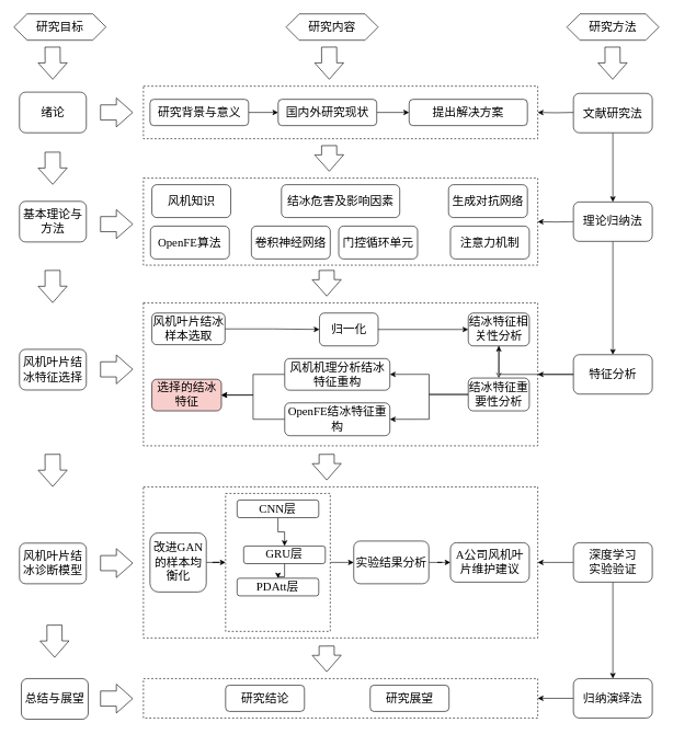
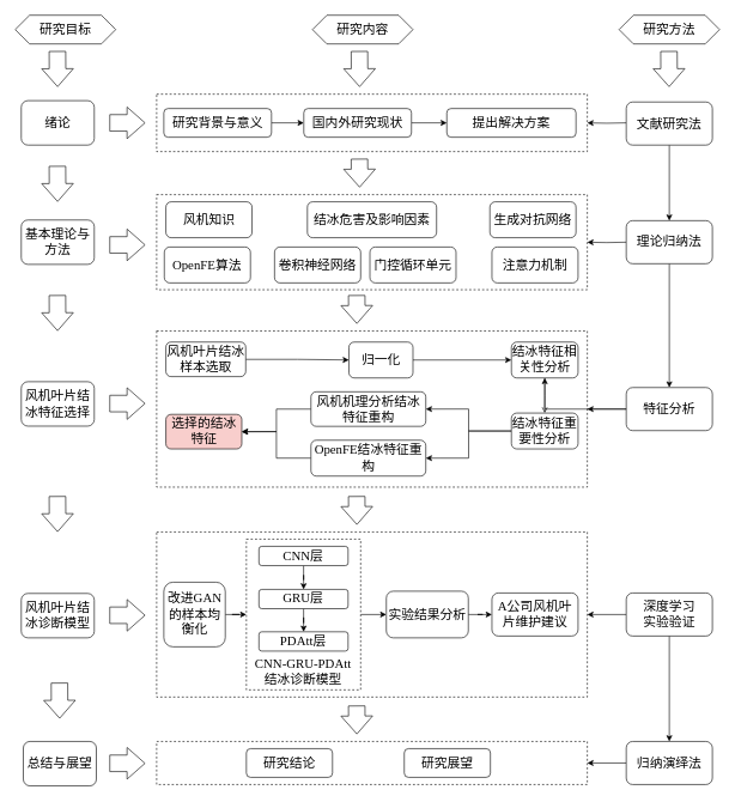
  <mxCell id="0" />
  <mxCell id="1" parent="0" />
  <mxCell id="2" value="" style="rounded=0;whiteSpace=wrap;html=1;dashed=1;" parent="1" vertex="1"><mxGeometry x="217.75" y="460" width="600" height="217.5" as="geometry" /></mxCell>
  <mxCell id="3" value="" style="rounded=0;whiteSpace=wrap;html=1;dashed=1;" parent="1" vertex="1"><mxGeometry x="217.75" y="740" width="600" height="230" as="geometry" /></mxCell>
  <mxCell id="4" style="edgeStyle=orthogonalEdgeStyle;rounded=0;orthogonalLoop=1;jettySize=auto;html=1;exitX=1;exitY=0.5;exitDx=0;exitDy=0;entryX=0;entryY=0.5;entryDx=0;entryDy=0;" parent="1" source="5" target="23" edge="1"><mxGeometry relative="1" as="geometry" /></mxCell>
  <mxCell id="5" value="" style="rounded=0;whiteSpace=wrap;html=1;dashed=1;" parent="1" vertex="1"><mxGeometry x="342.75" y="750" width="159.25" height="210" as="geometry" /></mxCell>
  <mxCell id="6" value="" style="rounded=0;whiteSpace=wrap;html=1;dashed=1;" parent="1" vertex="1"><mxGeometry x="217.75" y="1031.87" width="600" height="60" as="geometry" /></mxCell>
  <mxCell id="7" value="" style="rounded=0;whiteSpace=wrap;html=1;dashed=1;" parent="1" vertex="1"><mxGeometry x="217.75" y="270" width="600" height="132.5" as="geometry" /></mxCell>
  <mxCell id="8" value="" style="rounded=0;whiteSpace=wrap;html=1;dashed=1;" parent="1" vertex="1"><mxGeometry x="217.75" y="130" width="600" height="80" as="geometry" /></mxCell>
  <mxCell id="9" value="&lt;font face=&quot;SimSun&quot; style=&quot;font-size: 18px;&quot;&gt;研究目标&lt;/font&gt;" style="shape=hexagon;perimeter=hexagonPerimeter2;whiteSpace=wrap;html=1;fixedSize=1;" parent="1" vertex="1"><mxGeometry x="20.76" y="20" width="140" height="40" as="geometry" /></mxCell>
  <mxCell id="10" style="edgeStyle=orthogonalEdgeStyle;rounded=0;orthogonalLoop=1;jettySize=auto;html=1;entryX=0;entryY=0.5;entryDx=0;entryDy=0;" parent="1" source="11" target="14" edge="1"><mxGeometry relative="1" as="geometry" /></mxCell>
  <mxCell id="11" value="&lt;font face=&quot;SimSun&quot; style=&quot;font-size: 18px;&quot;&gt;研究背景与意义&lt;/font&gt;" style="rounded=1;whiteSpace=wrap;html=1;" parent="1" vertex="1"><mxGeometry x="227.75" y="150" width="150" height="40" as="geometry" /></mxCell>
  <mxCell id="12" value="&lt;span style=&quot;font-size: 18px;&quot;&gt;&lt;font face=&quot;SimSun&quot;&gt;提出解决方案&lt;/font&gt;&lt;/span&gt;" style="rounded=1;whiteSpace=wrap;html=1;" parent="1" vertex="1"><mxGeometry x="622" y="150" width="180" height="40" as="geometry" /></mxCell>
  <mxCell id="13" style="edgeStyle=orthogonalEdgeStyle;rounded=0;orthogonalLoop=1;jettySize=auto;html=1;" parent="1" source="14" target="12" edge="1"><mxGeometry relative="1" as="geometry" /></mxCell>
  <mxCell id="14" value="&lt;font face=&quot;SimSun&quot; style=&quot;font-size: 18px;&quot;&gt;国内外研究现状&lt;/font&gt;" style="rounded=1;whiteSpace=wrap;html=1;" parent="1" vertex="1"><mxGeometry x="422.75" y="150" width="150" height="40" as="geometry" /></mxCell>
  <mxCell id="15" value="&lt;font face=&quot;Times New Roman&quot; style=&quot;font-size: 18px;&quot;&gt;OpenFE&lt;/font&gt;&lt;font face=&quot;SimSun&quot; style=&quot;font-size: 18px;&quot;&gt;算法&lt;/font&gt;" style="rounded=1;whiteSpace=wrap;html=1;" parent="1" vertex="1"><mxGeometry x="228.45" y="343" width="120" height="50" as="geometry" /></mxCell>
  <mxCell id="16" value="&lt;span style=&quot;font-size: 18px;&quot;&gt;&lt;font face=&quot;SimSun&quot;&gt;卷积神经网络&lt;/font&gt;&lt;/span&gt;" style="rounded=1;whiteSpace=wrap;html=1;" parent="1" vertex="1"><mxGeometry x="382" y="343" width="120" height="50" as="geometry" /></mxCell>
  <mxCell id="17" value="&lt;span style=&quot;font-size: 18px;&quot;&gt;&lt;font face=&quot;SimSun&quot;&gt;门控循环单元&lt;/font&gt;&lt;/span&gt;" style="rounded=1;whiteSpace=wrap;html=1;" parent="1" vertex="1"><mxGeometry x="514.87" y="343" width="120" height="50" as="geometry" /></mxCell>
  <mxCell id="18" value="&lt;span style=&quot;font-size: 18px;&quot;&gt;&lt;font face=&quot;SimSun&quot;&gt;注意力机制&lt;/font&gt;&lt;/span&gt;" style="rounded=1;whiteSpace=wrap;html=1;" parent="1" vertex="1"><mxGeometry x="684.87" y="343" width="120" height="50" as="geometry" /></mxCell>
  <mxCell id="19" style="edgeStyle=orthogonalEdgeStyle;rounded=0;orthogonalLoop=1;jettySize=auto;html=1;entryX=1;entryY=0.5;entryDx=0;entryDy=0;" parent="1" source="20" target="44" edge="1"><mxGeometry relative="1" as="geometry" /></mxCell>
  <mxCell id="20" value="&lt;span style=&quot;font-size: 18px;&quot;&gt;&lt;font face=&quot;Times New Roman&quot;&gt;OpenFE&lt;/font&gt;&lt;font face=&quot;SimSun&quot;&gt;结冰特征重构&lt;/font&gt;&lt;/span&gt;" style="rounded=1;whiteSpace=wrap;html=1;" parent="1" vertex="1"><mxGeometry x="432.75" y="612.12" width="160" height="50" as="geometry" /></mxCell>
  <mxCell id="21" value="&lt;font face=&quot;SimSun&quot; style=&quot;font-size: 18px;&quot;&gt;风机叶片结冰诊断模型&lt;/font&gt;" style="rounded=1;whiteSpace=wrap;html=1;" parent="1" vertex="1"><mxGeometry x="29.13" y="825.63" width="101.75" height="61.87" as="geometry" /></mxCell>
  <mxCell id="22" style="edgeStyle=orthogonalEdgeStyle;rounded=0;orthogonalLoop=1;jettySize=auto;html=1;entryX=0;entryY=0.5;entryDx=0;entryDy=0;" parent="1" source="23" target="29" edge="1"><mxGeometry relative="1" as="geometry" /></mxCell>
  <mxCell id="23" value="&lt;span style=&quot;font-size: 18px;&quot;&gt;&lt;font face=&quot;SimSun&quot;&gt;实验结果分析&lt;/font&gt;&lt;/span&gt;" style="rounded=1;whiteSpace=wrap;html=1;" parent="1" vertex="1"><mxGeometry x="537.75" y="822.5" width="114.25" height="65" as="geometry" /></mxCell>
  <mxCell id="24" value="&lt;span style=&quot;font-size: 18px;&quot;&gt;&lt;font face=&quot;宋体&quot;&gt;研究结论&lt;/font&gt;&lt;/span&gt;" style="rounded=1;whiteSpace=wrap;html=1;" parent="1" vertex="1"><mxGeometry x="342.75" y="1041.87" width="120" height="40" as="geometry" /></mxCell>
  <mxCell id="25" value="&lt;span style=&quot;font-size: 18px;&quot;&gt;&lt;font face=&quot;SimSun&quot;&gt;研究展望&lt;/font&gt;&lt;/span&gt;" style="rounded=1;whiteSpace=wrap;html=1;" parent="1" vertex="1"><mxGeometry x="562.75" y="1041.87" width="120" height="40" as="geometry" /></mxCell>
  <mxCell id="26" style="edgeStyle=orthogonalEdgeStyle;rounded=0;orthogonalLoop=1;jettySize=auto;html=1;entryX=1;entryY=0.5;entryDx=0;entryDy=0;" parent="1" source="27" target="44" edge="1"><mxGeometry relative="1" as="geometry" /></mxCell>
  <mxCell id="27" value="&lt;span style=&quot;font-size: 18px;&quot;&gt;&lt;font face=&quot;SimSun&quot;&gt;风机机理分析结冰特征重构&lt;/font&gt;&lt;/span&gt;" style="rounded=1;whiteSpace=wrap;html=1;" parent="1" vertex="1"><mxGeometry x="432.75" y="544.68" width="160" height="48.13" as="geometry" /></mxCell>
+ <mxCell id="28" value="&lt;span style=&quot;font-size: 18px;&quot;&gt;&lt;font face=&quot;Times New Roman&quot;&gt;CNN-GRU-PDAtt&lt;/font&gt;&lt;font face=&quot;SimSun&quot;&gt;结冰诊断模型&lt;/font&gt;&lt;/span&gt;" style="rounded=1;whiteSpace=wrap;html=1;opacity=0;" parent="1" vertex="1"><mxGeometry x="348.45" y="915" width="147.85" height="40" as="geometry" /></mxCell>
  <mxCell id="29" value="&lt;span style=&quot;font-size: 18px;&quot;&gt;&lt;font face=&quot;SimSun&quot;&gt;A公司风机叶片维护建议&lt;/font&gt;&lt;/span&gt;" style="rounded=1;whiteSpace=wrap;html=1;" parent="1" vertex="1"><mxGeometry x="684.87" y="825" width="120" height="60" as="geometry" /></mxCell>
  <mxCell id="30" value="&lt;span style=&quot;font-size: 18px;&quot;&gt;&lt;font face=&quot;SimSun&quot;&gt;风机叶片结冰特征选择&lt;/font&gt;&lt;/span&gt;" style="rounded=1;whiteSpace=wrap;html=1;" parent="1" vertex="1"><mxGeometry x="29.13" y="530.63" width="101.75" height="61.87" as="geometry" /></mxCell>
  <mxCell id="31" value="&lt;span style=&quot;font-size: 18px;&quot;&gt;&lt;font face=&quot;SimSun&quot;&gt;基本理论与方法&lt;/font&gt;&lt;/span&gt;" style="rounded=1;whiteSpace=wrap;html=1;" parent="1" vertex="1"><mxGeometry x="29.13" y="305.32" width="101.75" height="61.87" as="geometry" /></mxCell>
  <mxCell id="32" value="&lt;span style=&quot;font-size: 18px;&quot;&gt;&lt;font face=&quot;SimSun&quot;&gt;绪论&lt;/font&gt;&lt;/span&gt;" style="rounded=1;whiteSpace=wrap;html=1;" parent="1" vertex="1"><mxGeometry x="29.13" y="139.07" width="101.75" height="61.87" as="geometry" /></mxCell>
  <mxCell id="33" value="&lt;span style=&quot;font-size: 18px;&quot;&gt;&lt;font face=&quot;SimSun&quot;&gt;总结与展望&lt;/font&gt;&lt;/span&gt;" style="rounded=1;whiteSpace=wrap;html=1;" parent="1" vertex="1"><mxGeometry x="32" y="1031.87" width="101.75" height="61.87" as="geometry" /></mxCell>
  <mxCell id="34" value="" style="shape=flexArrow;endArrow=classic;html=1;rounded=0;width=23;endSize=7.98;" parent="1" edge="1"><mxGeometry width="50" height="50" relative="1" as="geometry"><mxPoint x="79.53" y="230" as="sourcePoint" /><mxPoint x="79.78" y="280" as="targetPoint" /></mxGeometry></mxCell>
  <mxCell id="35" value="" style="shape=flexArrow;endArrow=classic;html=1;rounded=0;width=23;endSize=7.98;" parent="1" edge="1"><mxGeometry width="50" height="50" relative="1" as="geometry"><mxPoint x="79.51" y="410" as="sourcePoint" /><mxPoint x="79.76" y="460" as="targetPoint" /></mxGeometry></mxCell>
  <mxCell id="36" value="" style="shape=flexArrow;endArrow=classic;html=1;rounded=0;width=23;endSize=7.98;" parent="1" edge="1"><mxGeometry width="50" height="50" relative="1" as="geometry"><mxPoint x="79.53" y="690" as="sourcePoint" /><mxPoint x="79.78" y="740" as="targetPoint" /></mxGeometry></mxCell>
  <mxCell id="37" value="" style="shape=flexArrow;endArrow=classic;html=1;rounded=0;width=23;endSize=7.98;" parent="1" edge="1"><mxGeometry width="50" height="50" relative="1" as="geometry"><mxPoint x="82.38" y="950" as="sourcePoint" /><mxPoint x="82.63" y="1000" as="targetPoint" /></mxGeometry></mxCell>
  <mxCell id="38" value="" style="shape=flexArrow;endArrow=classic;html=1;rounded=0;width=23;endSize=7.98;" parent="1" edge="1"><mxGeometry width="50" height="50" relative="1" as="geometry"><mxPoint x="152" y="170" as="sourcePoint" /><mxPoint x="202" y="170" as="targetPoint" /></mxGeometry></mxCell>
  <mxCell id="39" value="" style="shape=flexArrow;endArrow=classic;html=1;rounded=0;width=23;endSize=7.98;" parent="1" edge="1"><mxGeometry width="50" height="50" relative="1" as="geometry"><mxPoint x="152" y="340" as="sourcePoint" /><mxPoint x="202" y="340" as="targetPoint" /></mxGeometry></mxCell>
  <mxCell id="40" value="" style="shape=flexArrow;endArrow=classic;html=1;rounded=0;width=23;endSize=7.98;" parent="1" edge="1"><mxGeometry width="50" height="50" relative="1" as="geometry"><mxPoint x="152" y="561.09" as="sourcePoint" /><mxPoint x="202" y="561.09" as="targetPoint" /></mxGeometry></mxCell>
  <mxCell id="41" value="" style="shape=flexArrow;endArrow=classic;html=1;rounded=0;width=23;endSize=7.98;" parent="1" edge="1"><mxGeometry width="50" height="50" relative="1" as="geometry"><mxPoint x="152" y="856.07" as="sourcePoint" /><mxPoint x="202" y="856.07" as="targetPoint" /></mxGeometry></mxCell>
  <mxCell id="42" value="" style="shape=flexArrow;endArrow=classic;html=1;rounded=0;width=23;endSize=7.98;" parent="1" edge="1"><mxGeometry width="50" height="50" relative="1" as="geometry"><mxPoint x="152" y="1062.31" as="sourcePoint" /><mxPoint x="202" y="1062.31" as="targetPoint" /></mxGeometry></mxCell>
  <mxCell id="43" value="&lt;font face=&quot;SimSun&quot;&gt;&lt;span style=&quot;font-size: 18px;&quot;&gt;结冰危害及影响因素&lt;/span&gt;&lt;/font&gt;" style="rounded=1;whiteSpace=wrap;html=1;" parent="1" vertex="1"><mxGeometry x="427.75" y="280" width="180" height="50" as="geometry" /></mxCell>
  <mxCell id="44" value="&lt;span style=&quot;font-size: 18px;&quot;&gt;&lt;font face=&quot;SimSun&quot;&gt;选择的结冰特征&lt;/font&gt;&lt;/span&gt;" style="rounded=1;whiteSpace=wrap;html=1;fillColor=#f8cecc;" parent="1" vertex="1"><mxGeometry x="230.62" y="576.18" width="105.75" height="48.13" as="geometry" /></mxCell>
  <mxCell id="45" value="&lt;span style=&quot;font-size: 18px;&quot;&gt;&lt;font face=&quot;SimSun&quot;&gt;生成对抗网络&lt;/font&gt;&lt;/span&gt;" style="rounded=1;whiteSpace=wrap;html=1;" parent="1" vertex="1"><mxGeometry x="682" y="280" width="120" height="50" as="geometry" /></mxCell>
  <mxCell id="46" value="" style="shape=flexArrow;endArrow=classic;html=1;rounded=0;width=23;endSize=7.98;" parent="1" edge="1"><mxGeometry width="50" height="50" relative="1" as="geometry"><mxPoint x="79.53" y="70" as="sourcePoint" /><mxPoint x="79.78" y="120" as="targetPoint" /></mxGeometry></mxCell>
  <mxCell id="47" value="" style="shape=flexArrow;endArrow=classic;html=1;rounded=0;width=23;endSize=7.98;" parent="1" edge="1"><mxGeometry width="50" height="50" relative="1" as="geometry"><mxPoint x="500.28" y="70" as="sourcePoint" /><mxPoint x="500.53" y="120" as="targetPoint" /></mxGeometry></mxCell>
  <mxCell id="48" value="" style="shape=flexArrow;endArrow=classic;html=1;rounded=0;width=23;endSize=7.98;" parent="1" edge="1"><mxGeometry width="50" height="50" relative="1" as="geometry"><mxPoint x="500.28" y="220" as="sourcePoint" /><mxPoint x="500.53" y="260" as="targetPoint" /></mxGeometry></mxCell>
  <mxCell id="49" value="" style="shape=flexArrow;endArrow=classic;html=1;rounded=0;width=23;endSize=7.98;" parent="1" edge="1"><mxGeometry width="50" height="50" relative="1" as="geometry"><mxPoint x="496.52" y="410" as="sourcePoint" /><mxPoint x="496.77" y="450" as="targetPoint" /></mxGeometry></mxCell>
  <mxCell id="50" value="" style="shape=flexArrow;endArrow=classic;html=1;rounded=0;width=23;endSize=7.98;" parent="1" edge="1"><mxGeometry width="50" height="50" relative="1" as="geometry"><mxPoint x="496.52" y="690" as="sourcePoint" /><mxPoint x="496.77" y="730" as="targetPoint" /></mxGeometry></mxCell>
  <mxCell id="51" value="" style="shape=flexArrow;endArrow=classic;html=1;rounded=0;width=23;endSize=7.98;" parent="1" edge="1"><mxGeometry width="50" height="50" relative="1" as="geometry"><mxPoint x="496.52" y="981.87" as="sourcePoint" /><mxPoint x="496.77" y="1021.87" as="targetPoint" /></mxGeometry></mxCell>
  <mxCell id="52" value="&lt;span style=&quot;font-size: 18px;&quot;&gt;&lt;font face=&quot;Times New Roman&quot;&gt;PDAtt&lt;/font&gt;&lt;font face=&quot;SimSun&quot;&gt;层&lt;/font&gt;&lt;/span&gt;" style="rounded=1;whiteSpace=wrap;html=1;" parent="1" vertex="1"><mxGeometry x="360.25" y="879.07" width="124.25" height="26.87" as="geometry" /></mxCell>
  <mxCell id="53" style="edgeStyle=orthogonalEdgeStyle;rounded=0;orthogonalLoop=1;jettySize=auto;html=1;" parent="1" source="54" target="52" edge="1"><mxGeometry relative="1" as="geometry" /></mxCell>
- <mxCell id="54" value="&lt;span style=&quot;font-size: 18px;&quot;&gt;&lt;font face=&quot;Times New Roman&quot;&gt;GRU&lt;/font&gt;&lt;font face=&quot;SimSun&quot;&gt;层&lt;/font&gt;&lt;/span&gt;" style="rounded=1;whiteSpace=wrap;html=1;" parent="1" vertex="1"><mxGeometry x="370.25" y="830" width="124.25" height="26.87" as="geometry" /></mxCell>
+ <mxCell id="54" value="&lt;span style=&quot;font-size: 18px;&quot;&gt;&lt;font face=&quot;Times New Roman&quot;&gt;GRU&lt;/font&gt;&lt;font face=&quot;SimSun&quot;&gt;层&lt;/font&gt;&lt;/span&gt;" style="rounded=1;whiteSpace=wrap;html=1;" parent="1" vertex="1"><mxGeometry x="360.25" y="820" width="124.25" height="26.87" as="geometry" /></mxCell>
  <mxCell id="55" style="edgeStyle=orthogonalEdgeStyle;rounded=0;orthogonalLoop=1;jettySize=auto;html=1;" parent="1" source="56" target="54" edge="1"><mxGeometry relative="1" as="geometry" /></mxCell>
  <mxCell id="56" value="&lt;span style=&quot;font-size: 18px;&quot;&gt;&lt;font face=&quot;Times New Roman&quot;&gt;CNN&lt;/font&gt;&lt;font face=&quot;SimSun&quot;&gt;层&lt;/font&gt;&lt;/span&gt;" style="rounded=1;whiteSpace=wrap;html=1;" parent="1" vertex="1"><mxGeometry x="360.25" y="760" width="124.25" height="26.87" as="geometry" /></mxCell>
  <mxCell id="57" style="edgeStyle=orthogonalEdgeStyle;rounded=0;orthogonalLoop=1;jettySize=auto;html=1;entryX=1;entryY=0.5;entryDx=0;entryDy=0;exitX=0;exitY=0.5;exitDx=0;exitDy=0;" parent="1" source="65" target="27" edge="1"><mxGeometry relative="1" as="geometry"><mxPoint x="574.87" y="599.3" as="sourcePoint" /></mxGeometry></mxCell>
  <mxCell id="58" style="edgeStyle=orthogonalEdgeStyle;rounded=0;orthogonalLoop=1;jettySize=auto;html=1;entryX=1;entryY=0.5;entryDx=0;entryDy=0;exitX=0;exitY=0.5;exitDx=0;exitDy=0;" parent="1" source="65" target="20" edge="1"><mxGeometry relative="1" as="geometry"><mxPoint x="574.87" y="599.3" as="sourcePoint" /></mxGeometry></mxCell>
  <mxCell id="59" style="edgeStyle=orthogonalEdgeStyle;rounded=0;orthogonalLoop=1;jettySize=auto;html=1;entryX=0.5;entryY=0;entryDx=0;entryDy=0;endArrow=open;" parent="1" source="60" target="65" edge="1"><mxGeometry relative="1" as="geometry" /></mxCell>
  <mxCell id="60" value="&lt;span style=&quot;font-size: 18px;&quot;&gt;&lt;font face=&quot;SimSun&quot;&gt;结冰特征相关性分析&lt;/font&gt;&lt;/span&gt;" style="rounded=1;whiteSpace=wrap;html=1;" parent="1" vertex="1"><mxGeometry x="712" y="475.38" width="92.87" height="50" as="geometry" /></mxCell>
  <mxCell id="61" style="edgeStyle=orthogonalEdgeStyle;rounded=0;orthogonalLoop=1;jettySize=auto;html=1;entryX=0;entryY=0.5;entryDx=0;entryDy=0;" parent="1" source="62" target="64" edge="1"><mxGeometry relative="1" as="geometry" /></mxCell>
  <mxCell id="62" value="&lt;span style=&quot;font-size: 18px;&quot;&gt;&lt;font face=&quot;SimSun&quot;&gt;风机叶片结冰样本选取&lt;/font&gt;&lt;/span&gt;" style="rounded=1;whiteSpace=wrap;html=1;" parent="1" vertex="1"><mxGeometry x="230.62" y="475.38" width="111.24" height="48.13" as="geometry" /></mxCell>
  <mxCell id="63" style="edgeStyle=orthogonalEdgeStyle;rounded=0;orthogonalLoop=1;jettySize=auto;html=1;entryX=0;entryY=0.5;entryDx=0;entryDy=0;" parent="1" source="64" target="60" edge="1"><mxGeometry relative="1" as="geometry" /></mxCell>
  <mxCell id="64" value="&lt;span style=&quot;font-size: 18px;&quot;&gt;&lt;font face=&quot;SimSun&quot;&gt;归一化&lt;/font&gt;&lt;/span&gt;" style="rounded=1;whiteSpace=wrap;html=1;" parent="1" vertex="1"><mxGeometry x="485.62" y="475.38" width="89.25" height="50" as="geometry" /></mxCell>
  <mxCell id="65" value="&lt;span style=&quot;font-size: 18px;&quot;&gt;&lt;font face=&quot;SimSun&quot;&gt;结冰特征重要性分析&lt;/font&gt;&lt;/span&gt;" style="rounded=1;whiteSpace=wrap;html=1;" parent="1" vertex="1"><mxGeometry x="712" y="574.31" width="92.87" height="50" as="geometry" /></mxCell>
  <mxCell id="66" value="&lt;font face=&quot;SimSun&quot; style=&quot;font-size: 18px;&quot;&gt;研究内容&lt;/font&gt;" style="shape=hexagon;perimeter=hexagonPerimeter2;whiteSpace=wrap;html=1;fixedSize=1;" parent="1" vertex="1"><mxGeometry x="434.87" y="20" width="140" height="40" as="geometry" /></mxCell>
  <mxCell id="67" value="&lt;font face=&quot;SimSun&quot; style=&quot;font-size: 18px;&quot;&gt;研究方法&lt;/font&gt;" style="shape=hexagon;perimeter=hexagonPerimeter2;whiteSpace=wrap;html=1;fixedSize=1;" parent="1" vertex="1"><mxGeometry x="862" y="20" width="140" height="40" as="geometry" /></mxCell>
  <mxCell id="68" style="edgeStyle=orthogonalEdgeStyle;rounded=0;orthogonalLoop=1;jettySize=auto;html=1;entryX=1;entryY=0.5;entryDx=0;entryDy=0;" parent="1" target="8" edge="1"><mxGeometry relative="1" as="geometry"><mxPoint x="872" y="170" as="sourcePoint" /></mxGeometry></mxCell>
  <mxCell id="69" style="edgeStyle=orthogonalEdgeStyle;rounded=0;orthogonalLoop=1;jettySize=auto;html=1;" parent="1" target="7" edge="1"><mxGeometry relative="1" as="geometry"><mxPoint x="872" y="336.25" as="sourcePoint" /></mxGeometry></mxCell>
  <mxCell id="70" style="edgeStyle=orthogonalEdgeStyle;rounded=0;orthogonalLoop=1;jettySize=auto;html=1;entryX=1;entryY=0.5;entryDx=0;entryDy=0;" parent="1" source="72" target="3" edge="1"><mxGeometry relative="1" as="geometry" /></mxCell>
  <mxCell id="71" style="edgeStyle=orthogonalEdgeStyle;rounded=0;orthogonalLoop=1;jettySize=auto;html=1;" parent="1" source="72" target="74" edge="1"><mxGeometry relative="1" as="geometry" /></mxCell>
  <mxCell id="72" value="&lt;span style=&quot;font-size: 18px;&quot;&gt;&lt;font face=&quot;SimSun&quot;&gt;深度学习&lt;/font&gt;&lt;/span&gt;&lt;div&gt;&lt;span style=&quot;font-size: 18px;&quot;&gt;&lt;font face=&quot;SimSun&quot;&gt;实验验证&lt;/font&gt;&lt;/span&gt;&lt;/div&gt;" style="rounded=1;whiteSpace=wrap;html=1;" parent="1" vertex="1"><mxGeometry x="872" y="825" width="120" height="60" as="geometry" /></mxCell>
  <mxCell id="73" style="edgeStyle=orthogonalEdgeStyle;rounded=0;orthogonalLoop=1;jettySize=auto;html=1;entryX=1;entryY=0.5;entryDx=0;entryDy=0;" parent="1" source="74" target="6" edge="1"><mxGeometry relative="1" as="geometry" /></mxCell>
  <mxCell id="74" value="&lt;span style=&quot;font-size: 18px;&quot;&gt;&lt;font face=&quot;SimSun&quot;&gt;归纳演绎法&lt;/font&gt;&lt;/span&gt;" style="rounded=1;whiteSpace=wrap;html=1;" parent="1" vertex="1"><mxGeometry x="872" y="1031.87" width="120" height="60" as="geometry" /></mxCell>
  <mxCell id="75" style="edgeStyle=orthogonalEdgeStyle;rounded=0;orthogonalLoop=1;jettySize=auto;html=1;" parent="1" source="76" target="60" edge="1"><mxGeometry relative="1" as="geometry"><mxPoint x="932" y="820" as="targetPoint" /></mxGeometry></mxCell>
  <mxCell id="76" value="&lt;font face=&quot;SimSun&quot;&gt;&lt;span style=&quot;font-size: 18px;&quot;&gt;特征分析&lt;/span&gt;&lt;/font&gt;" style="rounded=1;whiteSpace=wrap;html=1;" parent="1" vertex="1"><mxGeometry x="872" y="538.75" width="120" height="60" as="geometry" /></mxCell>
  <mxCell id="77" style="edgeStyle=orthogonalEdgeStyle;rounded=0;orthogonalLoop=1;jettySize=auto;html=1;entryX=1;entryY=0.5;entryDx=0;entryDy=0;" parent="1" source="76" target="2" edge="1"><mxGeometry relative="1" as="geometry" /></mxCell>
  <mxCell id="78" value="" style="shape=flexArrow;endArrow=classic;html=1;rounded=0;width=23;endSize=7.98;" parent="1" edge="1"><mxGeometry width="50" height="50" relative="1" as="geometry"><mxPoint x="931.5" y="70" as="sourcePoint" /><mxPoint x="931.75" y="120" as="targetPoint" /></mxGeometry></mxCell>
  <mxCell id="79" style="edgeStyle=orthogonalEdgeStyle;rounded=0;orthogonalLoop=1;jettySize=auto;html=1;entryX=0.5;entryY=0;entryDx=0;entryDy=0;" parent="1" source="80" target="82" edge="1"><mxGeometry relative="1" as="geometry" /></mxCell>
  <mxCell id="80" value="&lt;span style=&quot;font-size: 18px;&quot;&gt;&lt;font face=&quot;SimSun&quot;&gt;文献研究法&lt;/font&gt;&lt;/span&gt;" style="rounded=1;whiteSpace=wrap;html=1;" parent="1" vertex="1"><mxGeometry x="872" y="140.94" width="120" height="60" as="geometry" /></mxCell>
  <mxCell id="81" style="edgeStyle=orthogonalEdgeStyle;rounded=0;orthogonalLoop=1;jettySize=auto;html=1;entryX=0.5;entryY=0;entryDx=0;entryDy=0;" parent="1" source="82" target="76" edge="1"><mxGeometry relative="1" as="geometry" /></mxCell>
  <mxCell id="82" value="&lt;span style=&quot;font-size: 18px;&quot;&gt;&lt;font face=&quot;SimSun&quot;&gt;理论归纳法&lt;/font&gt;&lt;/span&gt;" style="rounded=1;whiteSpace=wrap;html=1;" parent="1" vertex="1"><mxGeometry x="872" y="306.25" width="120" height="60" as="geometry" /></mxCell>
  <mxCell id="83" style="edgeStyle=orthogonalEdgeStyle;rounded=0;orthogonalLoop=1;jettySize=auto;html=1;" parent="1" source="84" target="5" edge="1"><mxGeometry relative="1" as="geometry" /></mxCell>
  <mxCell id="84" value="&lt;span style=&quot;font-size: 18px;&quot;&gt;&lt;font face=&quot;SimSun&quot;&gt;改进&lt;/font&gt;&lt;font face=&quot;Times New Roman&quot;&gt;GAN&lt;/font&gt;&lt;font face=&quot;SimSun&quot;&gt;的样本均衡化&lt;/font&gt;&lt;/span&gt;" style="rounded=1;whiteSpace=wrap;html=1;" parent="1" vertex="1"><mxGeometry x="227.75" y="810" width="85.63" height="90" as="geometry" /></mxCell>
  <mxCell id="85" value="&lt;font face=&quot;SimSun&quot;&gt;&lt;span style=&quot;font-size: 18px;&quot;&gt;风机知识&lt;/span&gt;&lt;/font&gt;" style="rounded=1;whiteSpace=wrap;html=1;" parent="1" vertex="1"><mxGeometry x="230.62" y="280" width="120" height="50" as="geometry" /></mxCell>
